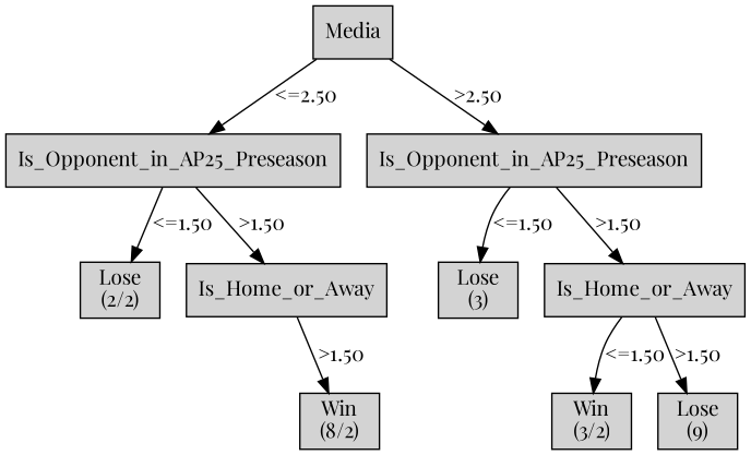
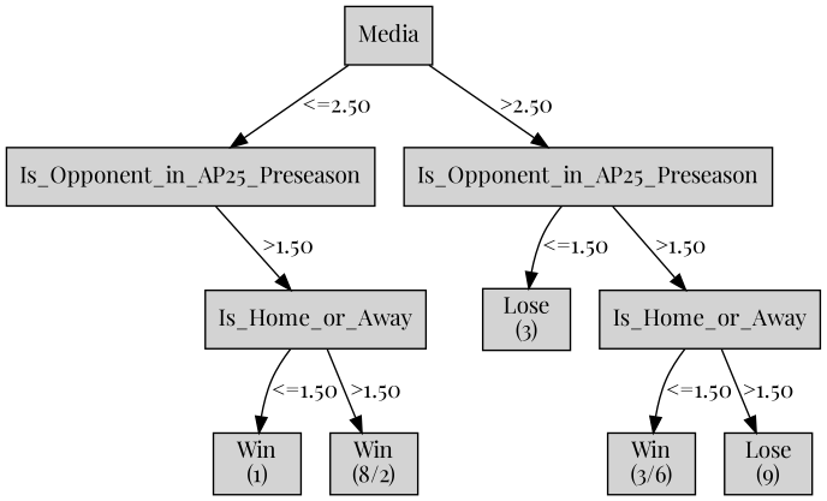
  digraph {
    fontname="Playfair Display"
    node [fontname="Playfair Display" shape=box style=filled weight=3]
    edge [fontname="Playfair Display"]
    n1 [label="Media\n" weight=1]
    n2 [label="Is_Opponent_in_AP25_Preseason\n" weight=2]
    n3 [label="Is_Opponent_in_AP25_Preseason\n" weight=2]
-   n4 [label="Lose\n(2/2)\n"]
    n5 [label="Is_Home_or_Away\n"]
    n6 [label="Lose\n(3)\n"]
    n7 [label="Is_Home_or_Away\n"]
+   n8 [label="Win\n(1)\n" weight=4]
    n9 [label="Win\n(8/2)\n" weight=4]
-   n10 [label="Win\n(3/2)\n" weight=4]
+   n10 [label="Win\n(3/6)\n" weight=4]
    n11 [label="Lose\n(9)\n" weight=4]
    subgraph sub_1 {
      rank=same
      n1
    }
    subgraph sub_2 {
      rank=same
      n2
      n3
    }
    subgraph sub_3 {
      rank=same
-     n4
      n5
      n6
      n7
    }
    subgraph sub_4 {
      rank=same
+     n8
      n9
      n10
      n11
    }
    n1 -> n2 [label="<=2.50"]
    n1 -> n3 [label=">2.50"]
-   n2 -> n4 [label="<=1.50"]
    n2 -> n5 [label=">1.50"]
    n3 -> n6 [label="<=1.50"]
    n3 -> n7 [label=">1.50"]
+   n5 -> n8 [label="<=1.50"]
    n5 -> n9 [label=">1.50"]
    n7 -> n10 [label="<=1.50"]
    n7 -> n11 [label=">1.50"]
  }
